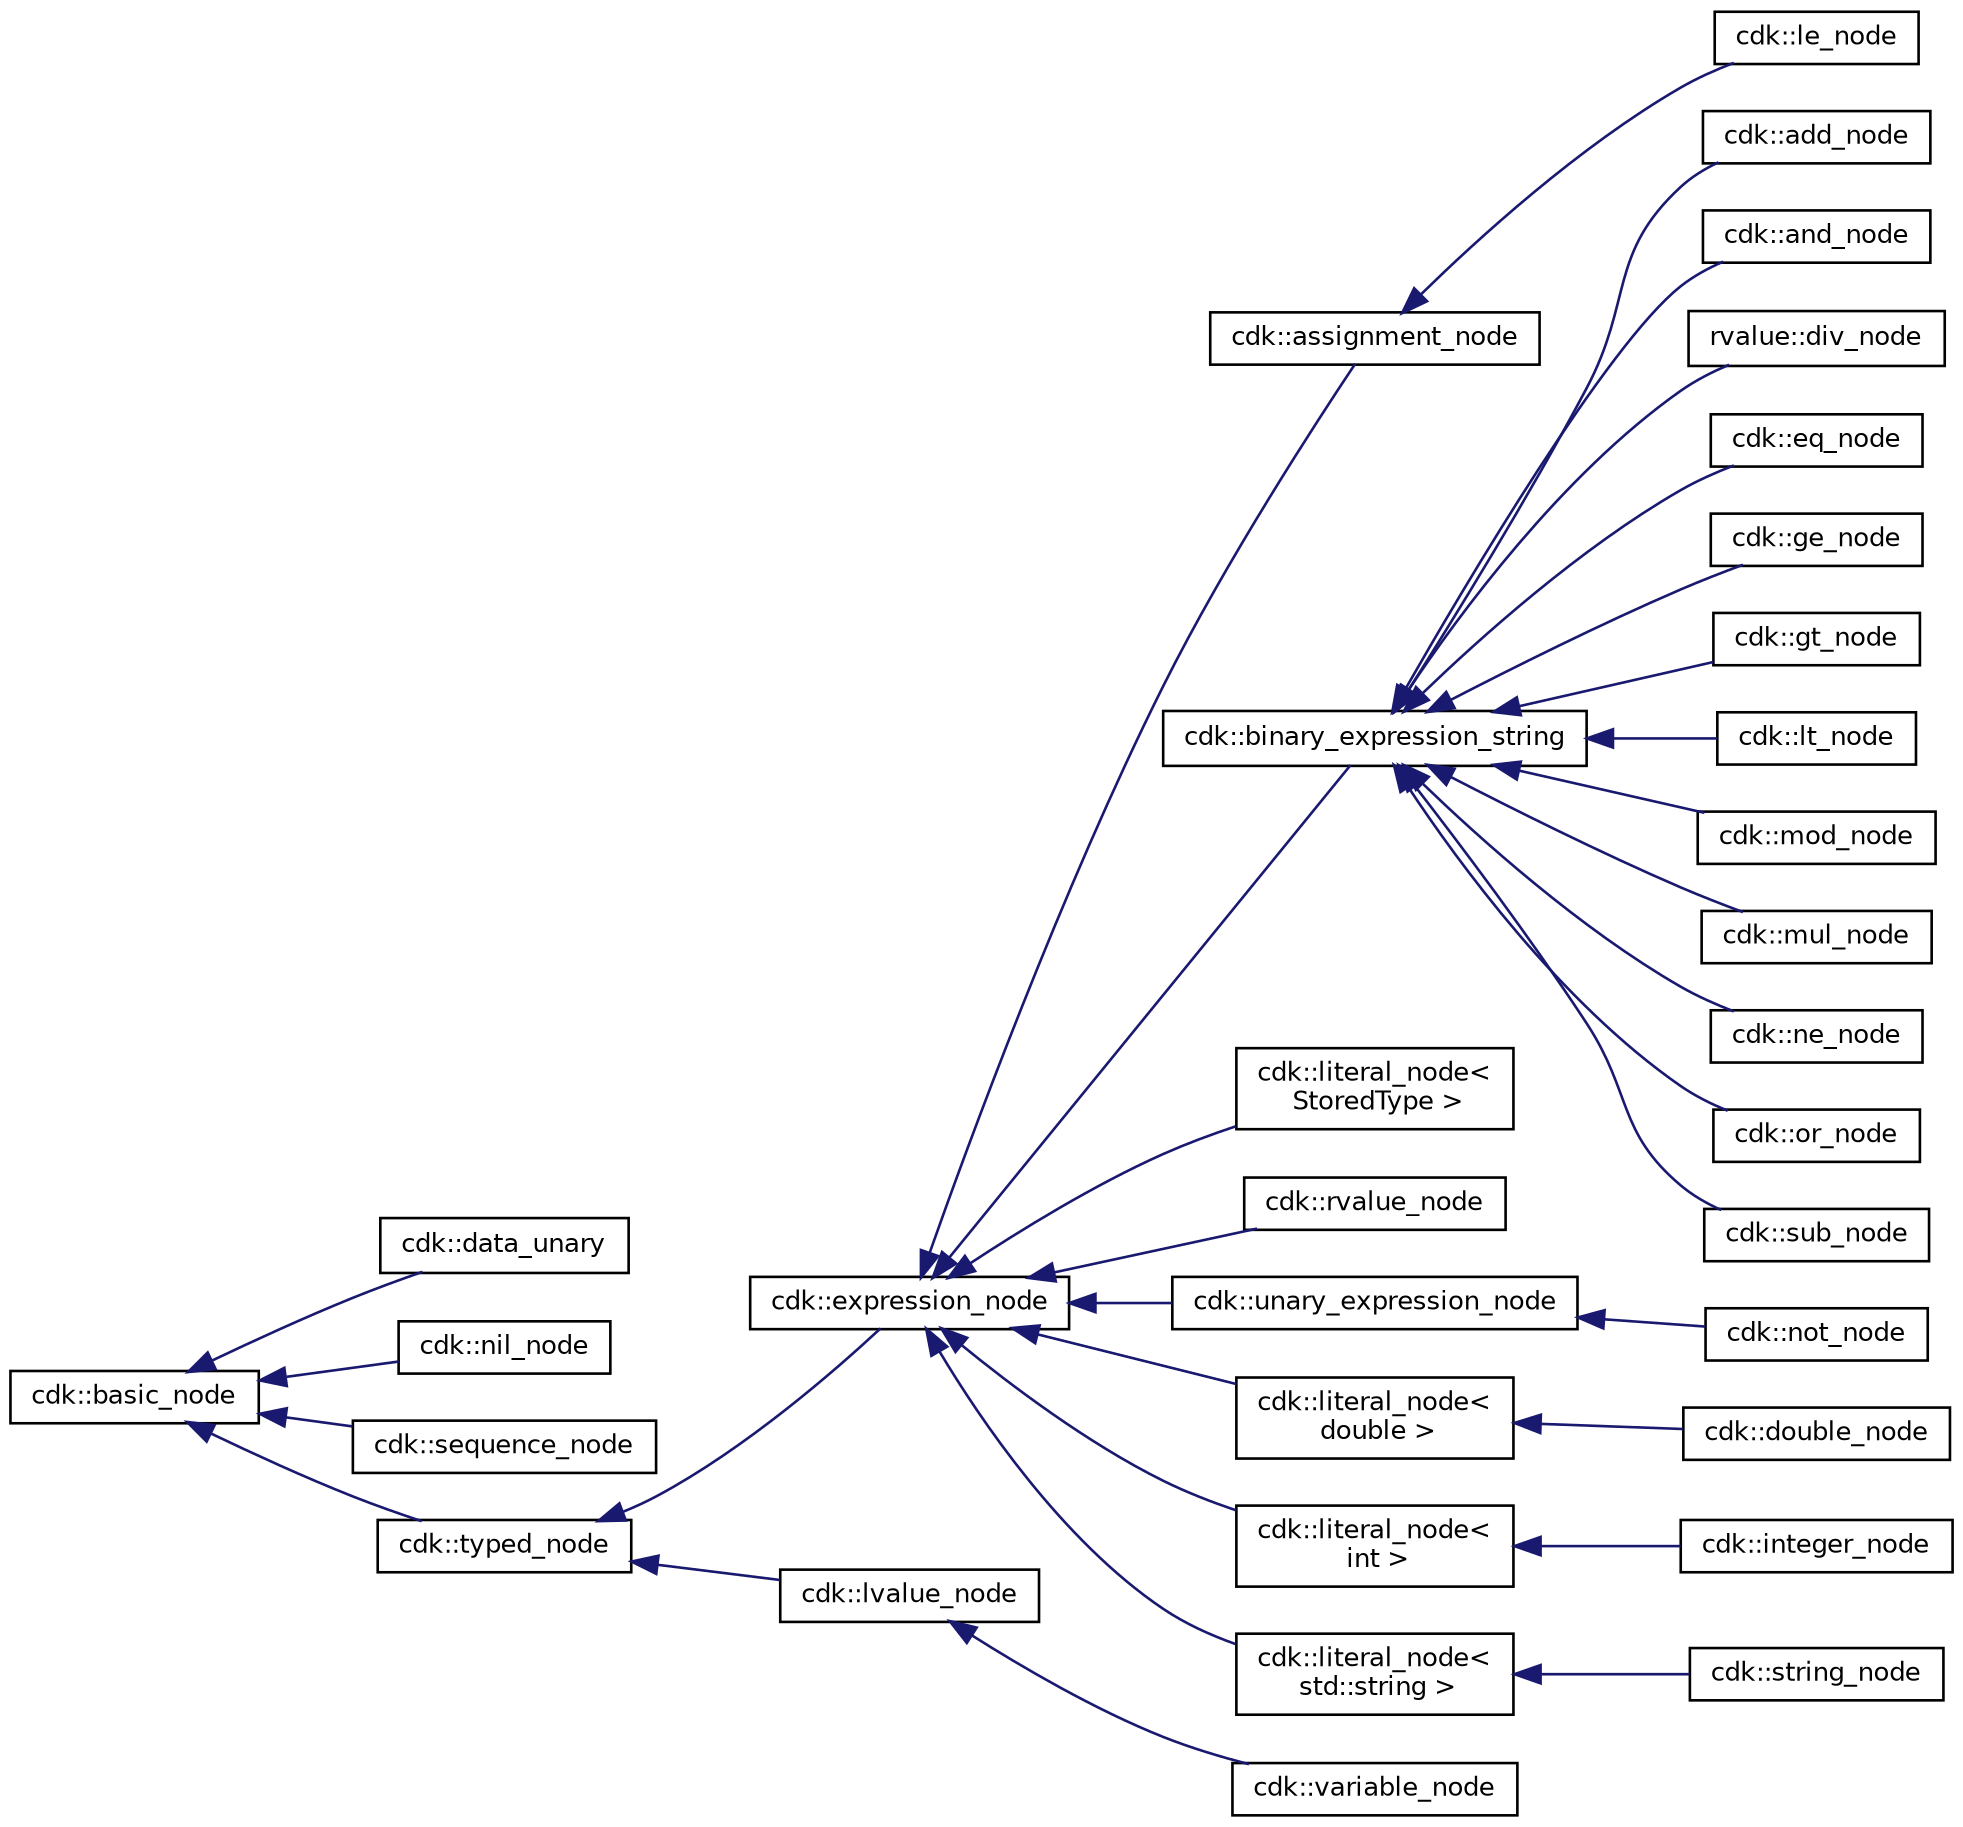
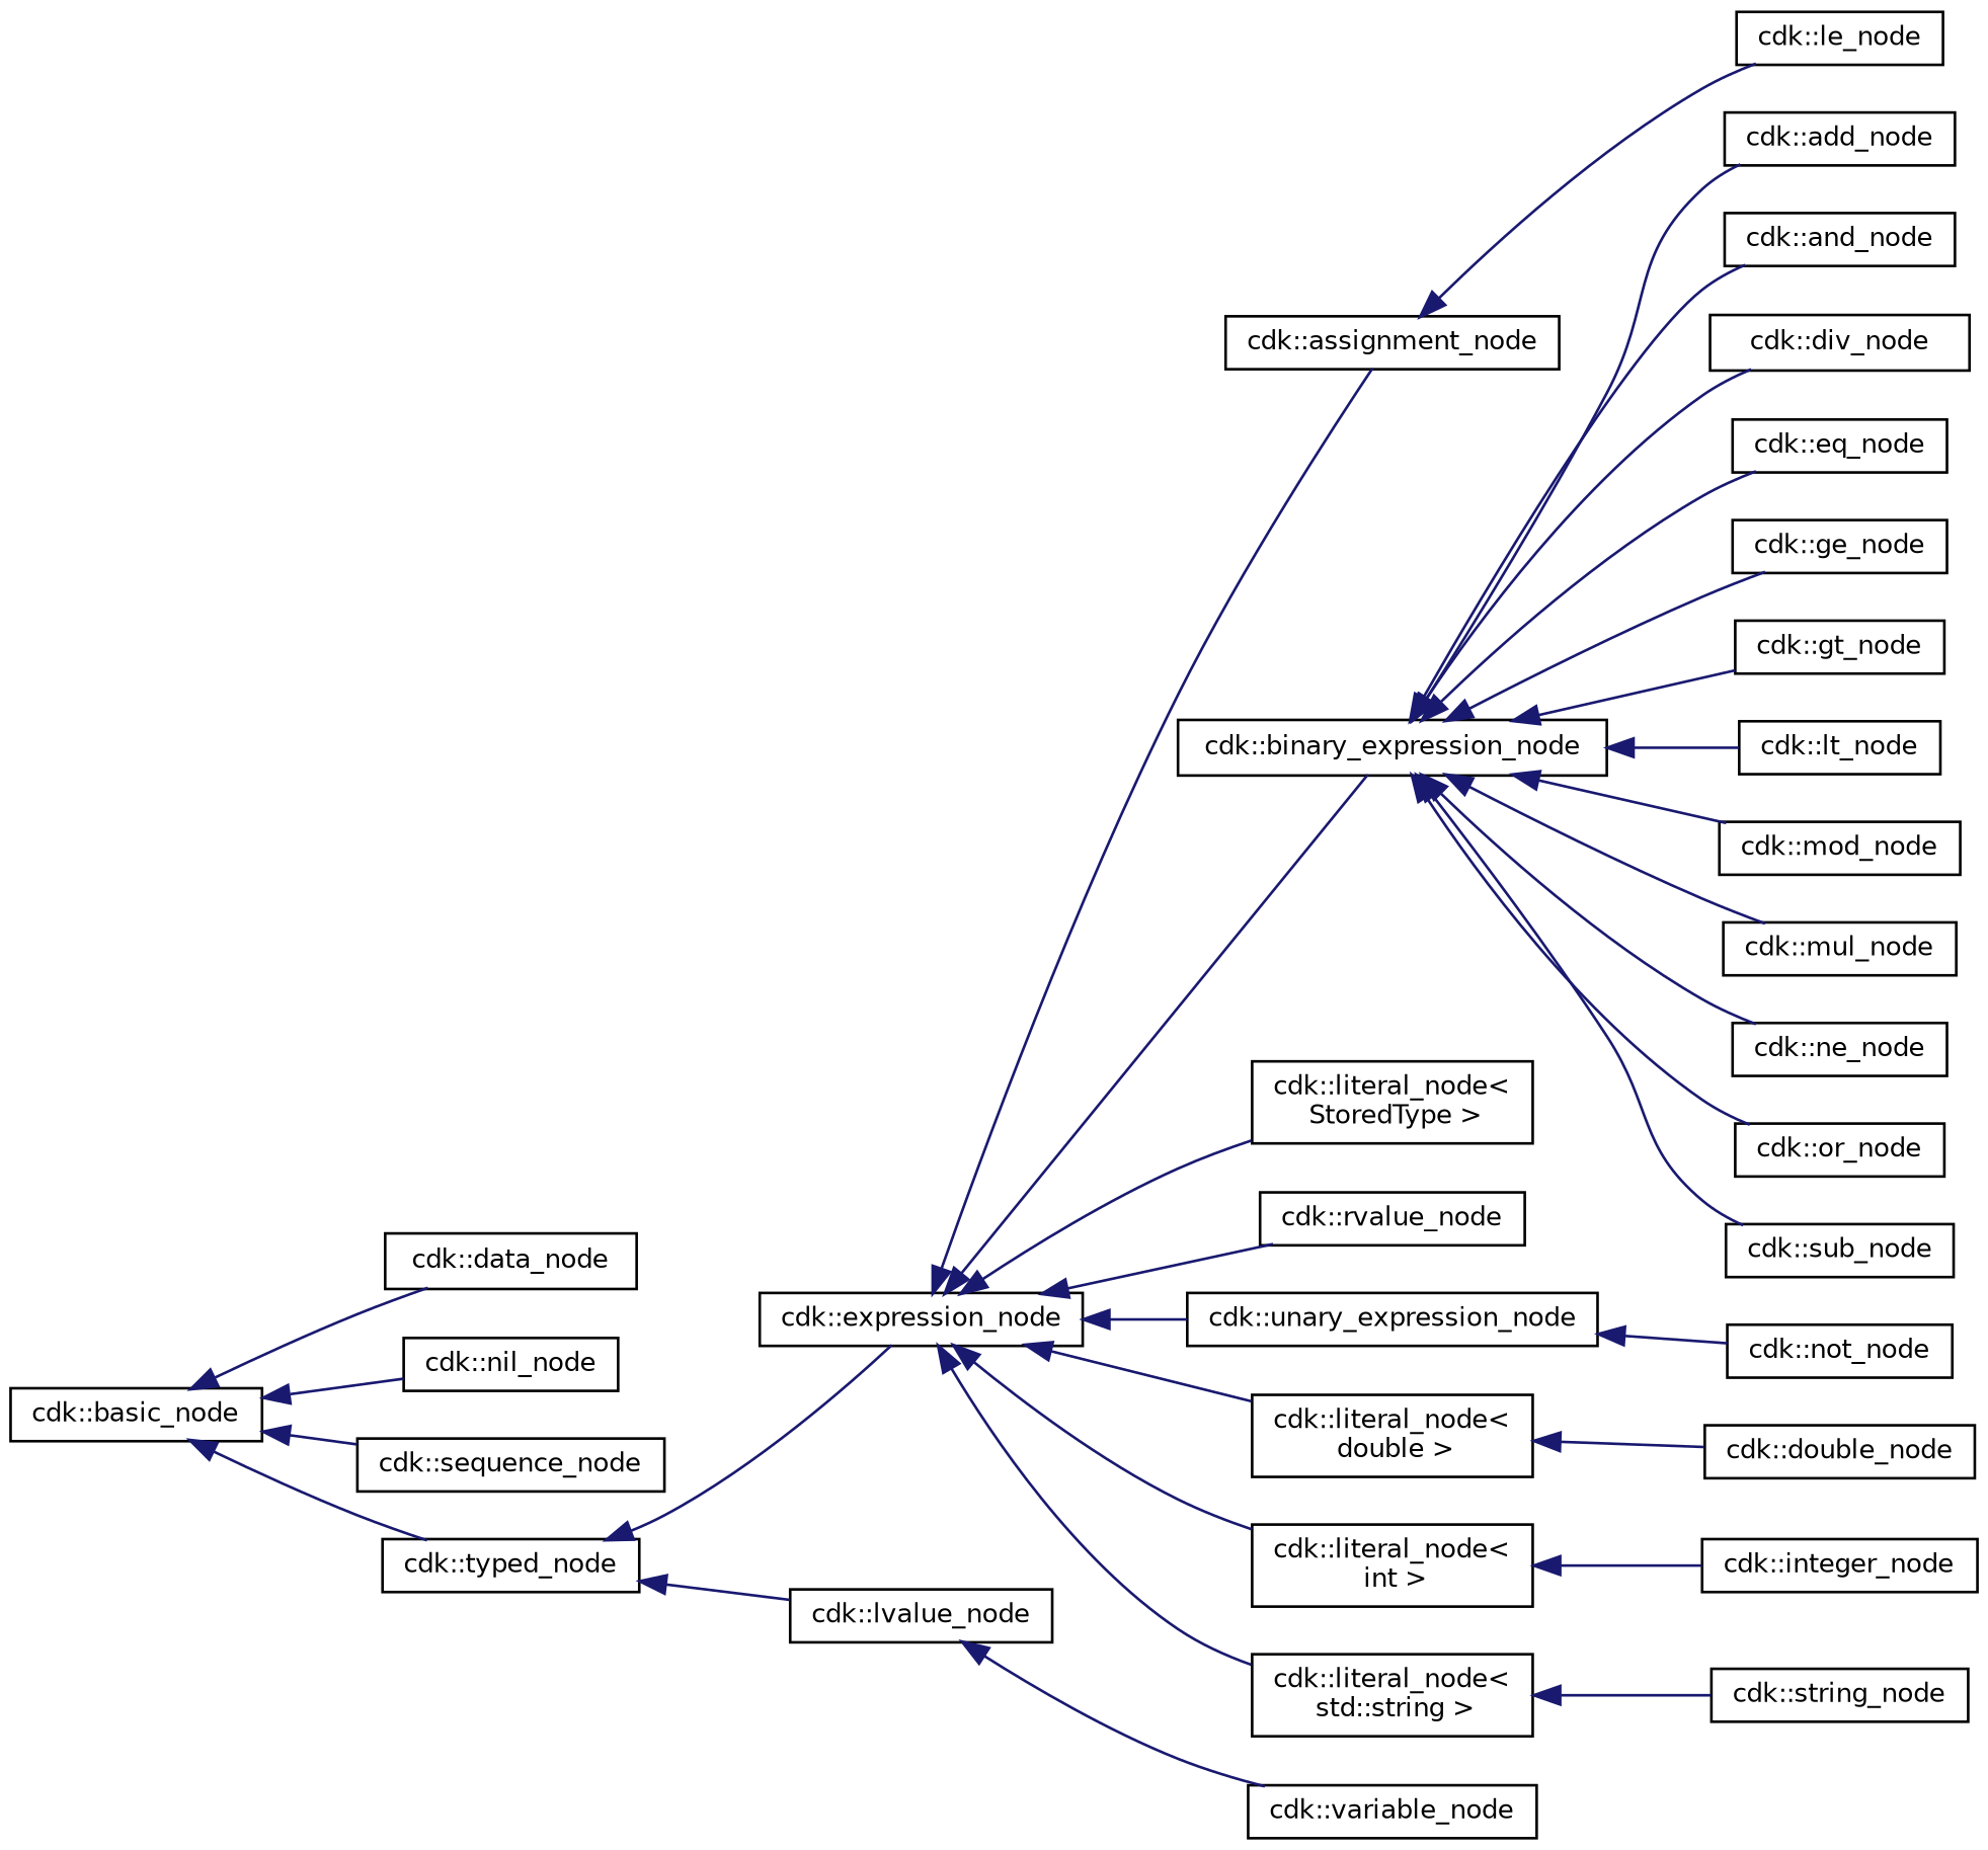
  digraph {
    rankdir=LR
    node [color=black fillcolor=white fontname=Helvetica fontsize=10 shape=record style=filled]
    edge [color=midnightblue dir=back fontname=Helvetica fontsize=10 labelfontname=Helvetica labelfontsize=10 style=solid]
    n1 [height=0.2 label="cdk::basic_node" width=0.4]
-   n2 [height=0.2 label="cdk::data_unary" width=0.4]
+   n2 [height=0.2 label="cdk::data_node" width=0.4]
    n3 [height=0.2 label="cdk::nil_node" width=0.4]
    n4 [height=0.2 label="cdk::sequence_node" width=0.4]
    n5 [height=0.2 label="cdk::typed_node" width=0.4]
    n6 [height=0.2 label="cdk::expression_node" width=0.4]
    n7 [height=0.2 label="cdk::lvalue_node" width=0.4]
    n8 [height=0.2 label="cdk::assignment_node" width=0.4]
-   n9 [height=0.2 label="cdk::binary_expression_string" width=0.4]
+   n9 [height=0.2 label="cdk::binary_expression_node" width=0.4]
    n10 [height=0.2 label="cdk::literal_node\<\l StoredType \>" width=0.4]
    n11 [height=0.2 label="cdk::rvalue_node" width=0.4]
    n12 [height=0.2 label="cdk::unary_expression_node" width=0.4]
    n13 [height=0.2 label="cdk::literal_node\<\l double \>" width=0.4]
    n14 [height=0.2 label="cdk::literal_node\<\l int \>" width=0.4]
    n15 [height=0.2 label="cdk::literal_node\<\l std::string \>" width=0.4]
    n16 [height=0.2 label="cdk::variable_node" width=0.4]
    n17 [height=0.2 label="cdk::le_node" width=0.4]
    n18 [height=0.2 label="cdk::add_node" width=0.4]
    n19 [height=0.2 label="cdk::and_node" width=0.4]
-   n20 [height=0.2 label="rvalue::div_node" width=0.4]
+   n20 [height=0.2 label="cdk::div_node" width=0.4]
    n21 [height=0.2 label="cdk::eq_node" width=0.4]
    n22 [height=0.2 label="cdk::ge_node" width=0.4]
    n23 [height=0.2 label="cdk::gt_node" width=0.4]
    n24 [height=0.2 label="cdk::lt_node" width=0.4]
    n25 [height=0.2 label="cdk::mod_node" width=0.4]
    n26 [height=0.2 label="cdk::mul_node" width=0.4]
    n27 [height=0.2 label="cdk::ne_node" width=0.4]
    n28 [height=0.2 label="cdk::or_node" width=0.4]
    n29 [height=0.2 label="cdk::sub_node" width=0.4]
    n30 [height=0.2 label="cdk::not_node" width=0.4]
    n31 [height=0.2 label="cdk::double_node" width=0.4]
    n32 [height=0.2 label="cdk::integer_node" width=0.4]
    n33 [height=0.2 label="cdk::string_node" width=0.4]
    n1 -> n2
    n1 -> n3
    n1 -> n4
    n1 -> n5
    n5 -> n6
    n5 -> n7
    n6 -> n8
    n6 -> n9
    n6 -> n10
    n6 -> n11
    n6 -> n12
    n6 -> n13
    n6 -> n14
    n6 -> n15
    n7 -> n16
    n8 -> n17
    n9 -> n18
    n9 -> n19
    n9 -> n20
    n9 -> n21
    n9 -> n22
    n9 -> n23
    n9 -> n24
    n9 -> n25
    n9 -> n26
    n9 -> n27
    n9 -> n28
    n9 -> n29
    n12 -> n30
    n13 -> n31
    n14 -> n32
    n15 -> n33
  }
